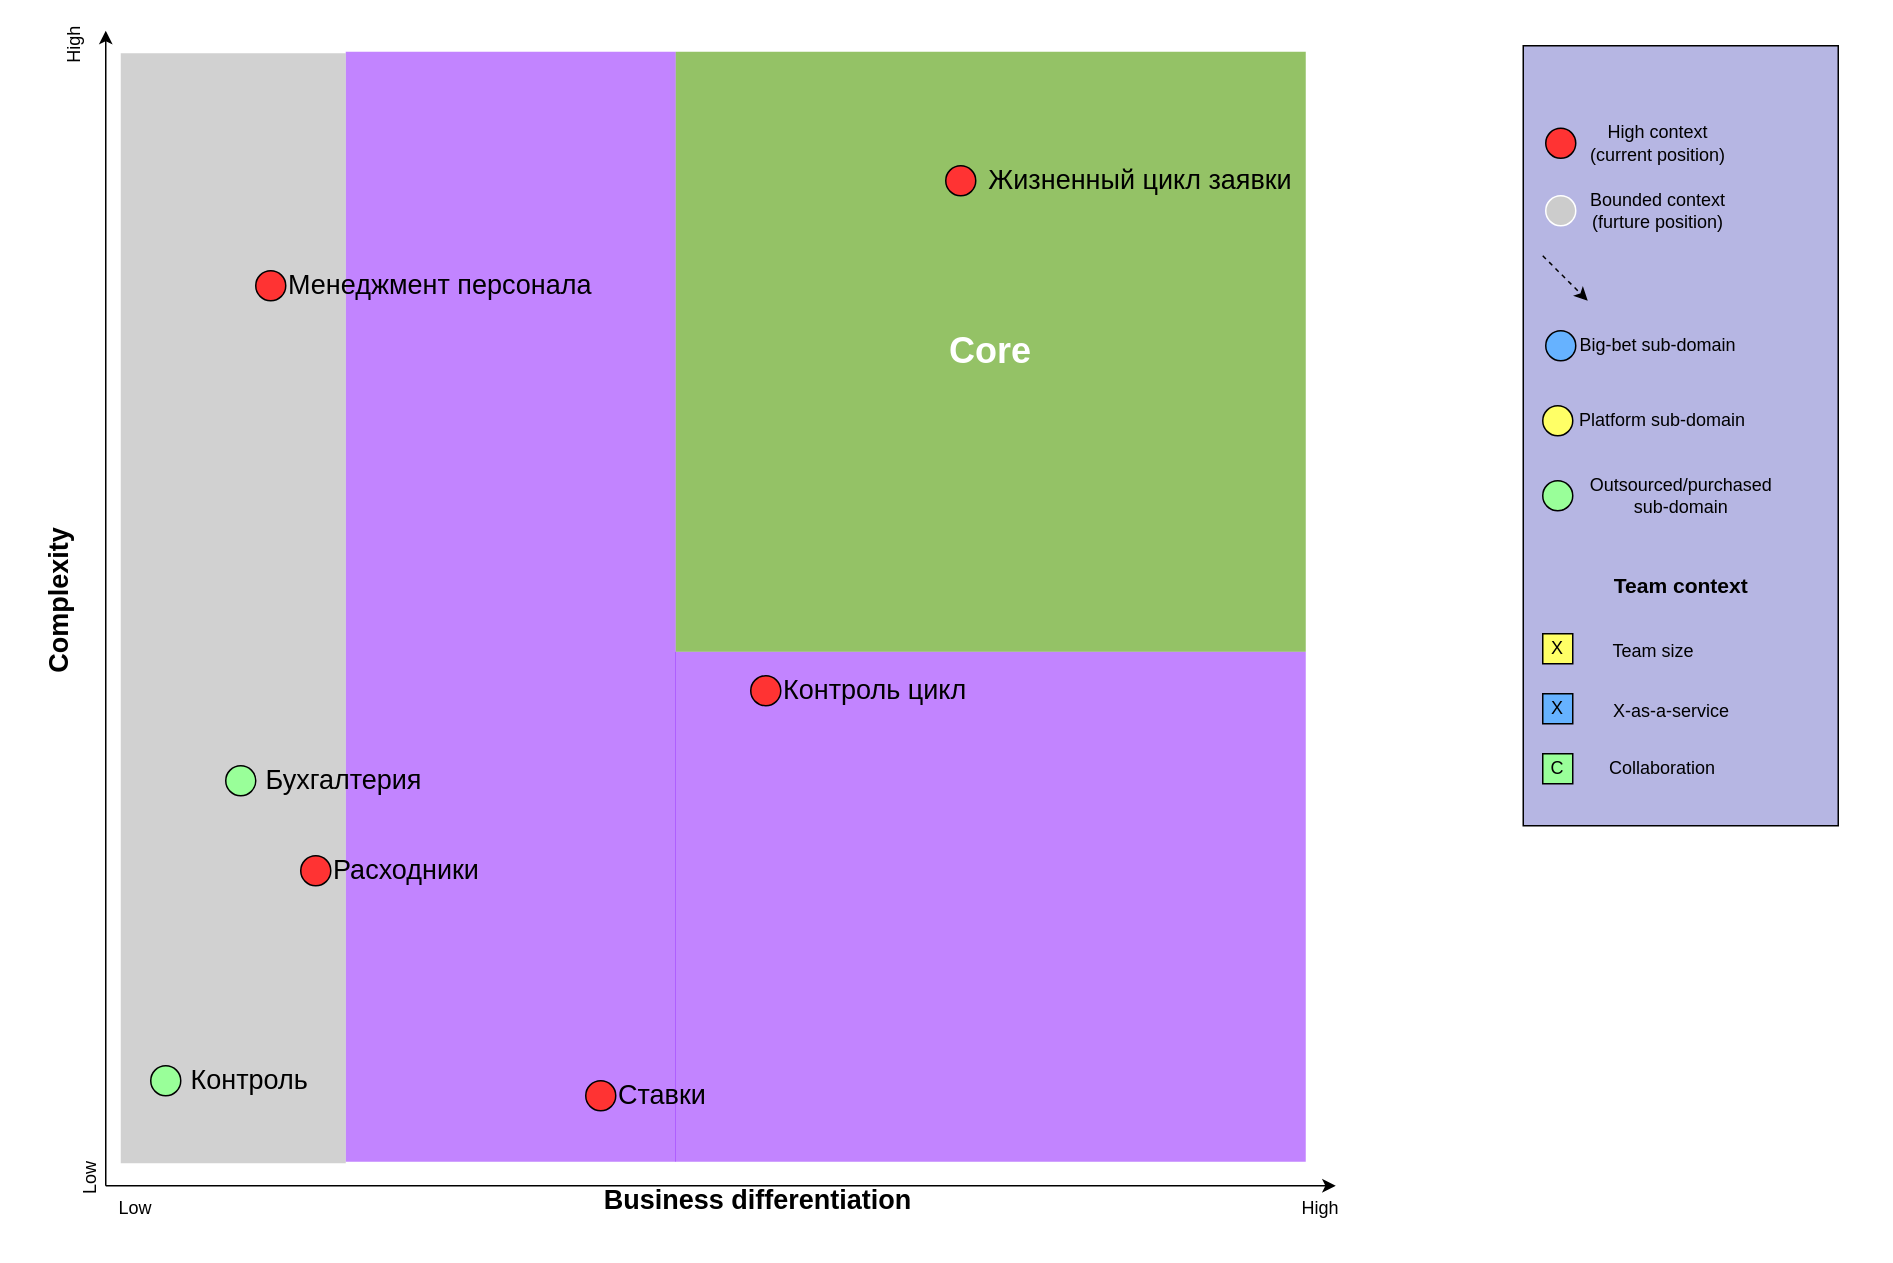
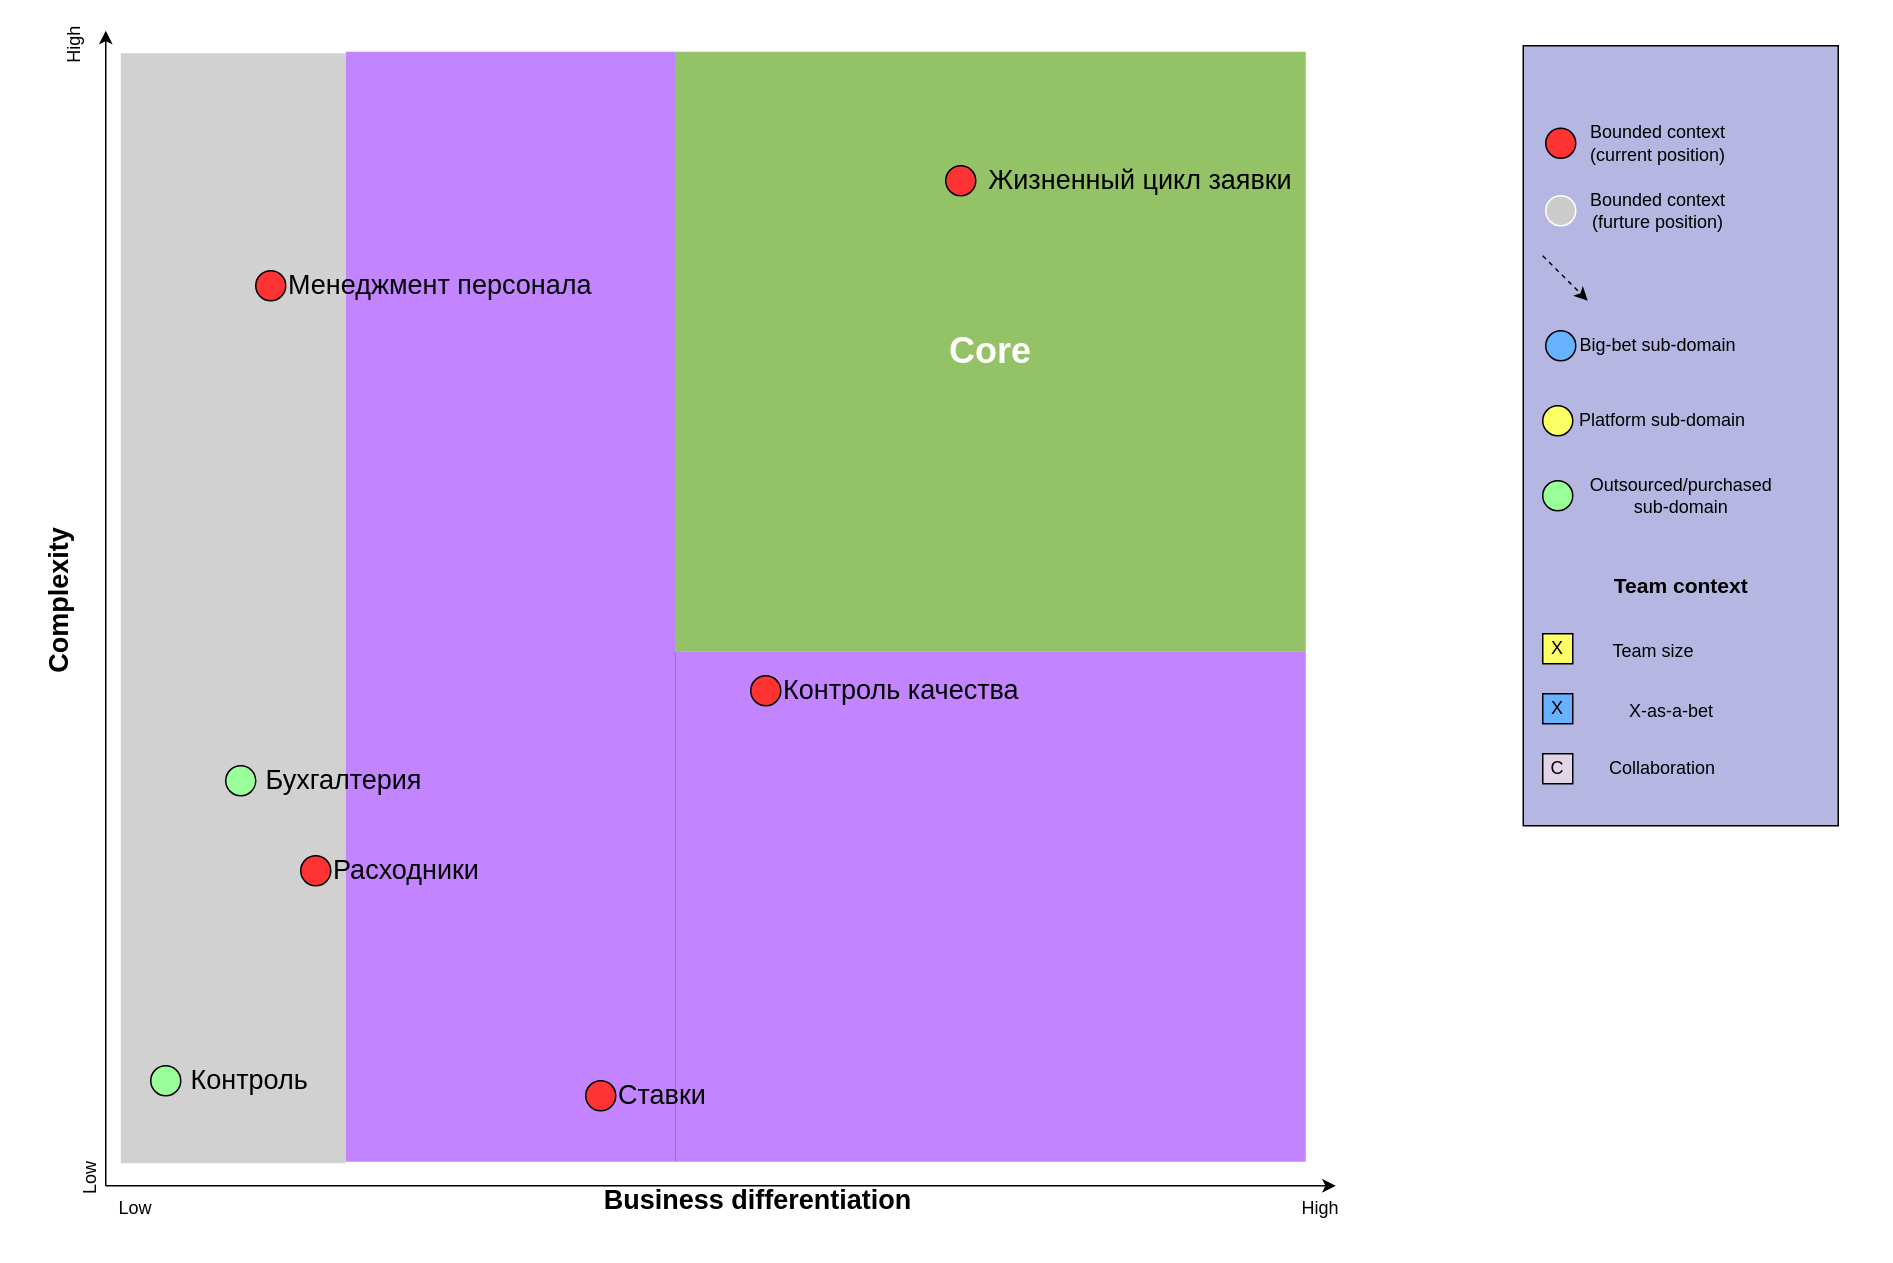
  <mxCell id="0" />
  <mxCell id="1" style="locked=1;" parent="0" />
  <mxCell id="2" value="" style="group" parent="1" vertex="1" connectable="0"><mxGeometry x="29.5" y="20" width="870.5" height="800" as="geometry" /></mxCell>
  <mxCell id="3" value="" style="rounded=0;whiteSpace=wrap;html=1;fillColor=#9933FF;strokeColor=none;connectable=0;fillOpacity=60;" parent="2" vertex="1"><mxGeometry x="200.5" y="14" width="220" height="740" as="geometry" /></mxCell>
  <mxCell id="4" value="" style="rounded=0;whiteSpace=wrap;html=1;fillColor=#9933FF;strokeColor=none;connectable=0;fillOpacity=60;" parent="2" vertex="1"><mxGeometry x="420" y="414" width="420.5" height="340" as="geometry" /></mxCell>
  <mxCell id="5" value="" style="endArrow=classic;html=1;" parent="2" edge="1"><mxGeometry width="50" height="50" relative="1" as="geometry"><mxPoint x="40.5" y="770" as="sourcePoint" /><mxPoint x="40.5" as="targetPoint" /></mxGeometry></mxCell>
  <mxCell id="6" value="&lt;h2&gt;Complexity&lt;/h2&gt;" style="text;html=1;strokeColor=none;fillColor=none;align=center;verticalAlign=middle;whiteSpace=wrap;rounded=0;rotation=-90;" parent="2" vertex="1"><mxGeometry x="-9.5" y="370" width="39" height="20" as="geometry" /></mxCell>
  <mxCell id="7" value="" style="endArrow=classic;html=1;" parent="2" edge="1"><mxGeometry width="50" height="50" relative="1" as="geometry"><mxPoint x="40.5" y="770" as="sourcePoint" /><mxPoint x="860.5" y="770" as="targetPoint" /></mxGeometry></mxCell>
  <mxCell id="8" value="&lt;h2&gt;Business differentiation&lt;/h2&gt;" style="text;html=1;strokeColor=none;fillColor=none;align=center;verticalAlign=middle;whiteSpace=wrap;rounded=0;" parent="2" vertex="1"><mxGeometry x="345.5" y="770" width="260" height="20" as="geometry" /></mxCell>
  <mxCell id="9" value="&lt;h1&gt;&lt;font color=&quot;#ffffff&quot;&gt;Core&lt;/font&gt;&lt;/h1&gt;" style="rounded=0;whiteSpace=wrap;html=1;fillColor=#4D9900;strokeColor=none;connectable=0;fillOpacity=60" parent="2" vertex="1"><mxGeometry x="420.5" y="14" width="420" height="400" as="geometry" /></mxCell>
  <mxCell id="10" value="" style="rounded=0;whiteSpace=wrap;html=1;fillColor=#B3B3B3;strokeColor=none;connectable=0;fillOpacity=60;" parent="2" vertex="1"><mxGeometry x="50.5" y="15" width="150" height="740" as="geometry" /></mxCell>
  <mxCell id="11" value="Low" style="text;html=1;strokeColor=none;fillColor=none;align=center;verticalAlign=middle;whiteSpace=wrap;rounded=0;rotation=-90;" parent="2" vertex="1"><mxGeometry x="10.5" y="755" width="40" height="20" as="geometry" /></mxCell>
  <mxCell id="12" value="High" style="text;html=1;strokeColor=none;fillColor=none;align=center;verticalAlign=middle;whiteSpace=wrap;rounded=0;rotation=-90;" parent="2" vertex="1"><mxGeometry width="40" height="20" as="geometry" /></mxCell>
  <mxCell id="13" value="Low" style="text;html=1;strokeColor=none;fillColor=none;align=center;verticalAlign=middle;whiteSpace=wrap;rounded=0;" parent="2" vertex="1"><mxGeometry x="40" y="775" width="40" height="20" as="geometry" /></mxCell>
  <mxCell id="14" value="High" style="text;html=1;strokeColor=none;fillColor=none;align=center;verticalAlign=middle;whiteSpace=wrap;rounded=0;" parent="2" vertex="1"><mxGeometry x="830.5" y="775" width="40" height="20" as="geometry" /></mxCell>
  <mxCell id="15" value="" style="rounded=0;whiteSpace=wrap;html=1;fillColor=#B6B6E3;connectable=0;" parent="1" vertex="1"><mxGeometry x="1015" y="30" width="210" height="520" as="geometry" /></mxCell>
  <mxCell id="16" value="&lt;h3&gt;Team context&lt;/h3&gt;" style="text;html=1;strokeColor=none;fillColor=none;align=center;verticalAlign=middle;whiteSpace=wrap;rounded=0;" parent="1" vertex="1"><mxGeometry x="1057.5" y="380" width="125" height="20" as="geometry" /></mxCell>
  <mxCell id="17" value="Bounded contexts" style="" parent="0" />
  <mxCell id="18" value="" style="group" parent="17" vertex="1" connectable="0"><mxGeometry x="1030" y="85" width="210" height="570" as="geometry" /></mxCell>
  <mxCell id="19" value="" style="group" parent="18" vertex="1" connectable="0"><mxGeometry width="210" height="570" as="geometry" /></mxCell>
  <mxCell id="20" value="" style="ellipse;whiteSpace=wrap;html=1;aspect=fixed;fillColor=#FF3333;" parent="19" vertex="1"><mxGeometry width="20" height="20" as="geometry" /></mxCell>
- <mxCell id="21" value="High context&lt;br&gt;(current position)" style="text;html=1;strokeColor=none;fillColor=none;align=center;verticalAlign=middle;whiteSpace=wrap;rounded=0;" parent="19" vertex="1"><mxGeometry x="20" width="110" height="20" as="geometry" /></mxCell>
+ <mxCell id="21" value="Bounded context&lt;br&gt;(current position)" style="text;html=1;strokeColor=none;fillColor=none;align=center;verticalAlign=middle;whiteSpace=wrap;rounded=0;" parent="19" vertex="1"><mxGeometry x="20" width="110" height="20" as="geometry" /></mxCell>
  <mxCell id="22" value="" style="group" parent="17" vertex="1" connectable="0"><mxGeometry x="630" y="110" width="240" height="20" as="geometry" /></mxCell>
  <mxCell id="23" value="" style="ellipse;whiteSpace=wrap;html=1;aspect=fixed;fillColor=#FF3333;" parent="22" vertex="1"><mxGeometry width="20" height="20" as="geometry" /></mxCell>
  <mxCell id="24" value="Жизненный цикл заявки" style="text;html=1;strokeColor=none;fillColor=none;align=center;verticalAlign=middle;whiteSpace=wrap;rounded=0;fontSize=18;" parent="22" vertex="1"><mxGeometry x="20" width="220" height="20" as="geometry" /></mxCell>
  <mxCell id="25" value="" style="group" parent="17" vertex="1" connectable="0"><mxGeometry x="1030" y="130" width="130" height="20" as="geometry" /></mxCell>
  <mxCell id="26" value="" style="ellipse;whiteSpace=wrap;html=1;aspect=fixed;fillColor=#CCCCCC;strokeColor=#FFFFFF;" parent="25" vertex="1"><mxGeometry width="20" height="20" as="geometry" /></mxCell>
  <mxCell id="27" value="Bounded context&lt;br&gt;(furture position)" style="text;html=1;strokeColor=none;fillColor=none;align=center;verticalAlign=middle;whiteSpace=wrap;rounded=0;" parent="25" vertex="1"><mxGeometry x="20" width="110" height="20" as="geometry" /></mxCell>
  <mxCell id="28" value="" style="group" parent="17" vertex="1" connectable="0"><mxGeometry x="220" y="410" width="130" height="20" as="geometry" /></mxCell>
  <mxCell id="29" value="" style="group" parent="17" vertex="1" connectable="0"><mxGeometry x="1028" y="170" width="160" height="30" as="geometry" /></mxCell>
  <mxCell id="30" value="" style="endArrow=classic;html=1;dashed=1;" parent="29" edge="1"><mxGeometry width="50" height="50" relative="1" as="geometry"><mxPoint as="sourcePoint" /><mxPoint x="30" y="30" as="targetPoint" /></mxGeometry></mxCell>
  <mxCell id="31" value="" style="group" parent="17" vertex="1" connectable="0"><mxGeometry x="1030" y="220" width="130" height="20" as="geometry" /></mxCell>
  <mxCell id="32" value="" style="group" parent="31" vertex="1" connectable="0"><mxGeometry width="130" height="20" as="geometry" /></mxCell>
  <mxCell id="33" value="" style="ellipse;whiteSpace=wrap;html=1;aspect=fixed;fillColor=#66B2FF;" parent="32" vertex="1"><mxGeometry width="20" height="20" as="geometry" /></mxCell>
  <mxCell id="34" value="Big-bet sub-domain" style="text;html=1;strokeColor=none;fillColor=none;align=center;verticalAlign=middle;whiteSpace=wrap;rounded=0;" parent="32" vertex="1"><mxGeometry x="20" width="110" height="20" as="geometry" /></mxCell>
  <mxCell id="35" value="" style="group" parent="17" vertex="1" connectable="0"><mxGeometry x="1028" y="270" width="140" height="20" as="geometry" /></mxCell>
  <mxCell id="36" value="" style="group" parent="35" vertex="1" connectable="0"><mxGeometry width="140" height="20" as="geometry" /></mxCell>
  <mxCell id="37" value="" style="ellipse;whiteSpace=wrap;html=1;aspect=fixed;fillColor=#FFFF66;" parent="36" vertex="1"><mxGeometry width="20" height="20" as="geometry" /></mxCell>
  <mxCell id="38" value="Platform sub-domain" style="text;html=1;strokeColor=none;fillColor=none;align=center;verticalAlign=middle;whiteSpace=wrap;rounded=0;" parent="36" vertex="1"><mxGeometry x="20" width="120" height="20" as="geometry" /></mxCell>
  <mxCell id="39" value="" style="group" parent="17" vertex="1" connectable="0"><mxGeometry x="1028" y="320" width="160" height="20" as="geometry" /></mxCell>
  <mxCell id="40" value="" style="group" parent="39" vertex="1" connectable="0"><mxGeometry width="160" height="20" as="geometry" /></mxCell>
  <mxCell id="41" value="" style="ellipse;whiteSpace=wrap;html=1;aspect=fixed;fillColor=#99FF99;" parent="40" vertex="1"><mxGeometry width="20" height="20" as="geometry" /></mxCell>
  <mxCell id="42" value="Outsourced/purchased sub-domain" style="text;html=1;strokeColor=none;fillColor=none;align=center;verticalAlign=middle;whiteSpace=wrap;rounded=0;" parent="40" vertex="1"><mxGeometry x="24.615" width="135.385" height="20" as="geometry" /></mxCell>
  <mxCell id="43" value="X" style="whiteSpace=wrap;html=1;aspect=fixed;fillColor=#FFFF66;" parent="17" vertex="1"><mxGeometry x="1028" y="422" width="20" height="20" as="geometry" /></mxCell>
  <mxCell id="44" value="X" style="whiteSpace=wrap;html=1;aspect=fixed;fillColor=#66B2FF;" parent="17" vertex="1"><mxGeometry x="1028" y="462" width="20" height="20" as="geometry" /></mxCell>
- <mxCell id="45" value="C" style="whiteSpace=wrap;html=1;aspect=fixed;fillColor=#99FF99;" parent="17" vertex="1"><mxGeometry x="1028" y="502" width="20" height="20" as="geometry" /></mxCell>
+ <mxCell id="45" value="C" style="whiteSpace=wrap;html=1;aspect=fixed;fillColor=#e1d5e7;" parent="17" vertex="1"><mxGeometry x="1028" y="502" width="20" height="20" as="geometry" /></mxCell>
  <mxCell id="46" value="Team size" style="text;html=1;strokeColor=none;fillColor=none;align=center;verticalAlign=middle;whiteSpace=wrap;rounded=0;" parent="17" vertex="1"><mxGeometry x="1062" y="424" width="80" height="20" as="geometry" /></mxCell>
- <mxCell id="47" value="X-as-a-service" style="text;html=1;strokeColor=none;fillColor=none;align=center;verticalAlign=middle;whiteSpace=wrap;rounded=0;" parent="17" vertex="1"><mxGeometry x="1068" y="464" width="92" height="20" as="geometry" /></mxCell>
+ <mxCell id="47" value="X-as-a-bet" style="text;html=1;strokeColor=none;fillColor=none;align=center;verticalAlign=middle;whiteSpace=wrap;rounded=0;" parent="17" vertex="1"><mxGeometry x="1068" y="464" width="92" height="20" as="geometry" /></mxCell>
  <mxCell id="48" value="Collaboration" style="text;html=1;strokeColor=none;fillColor=none;align=center;verticalAlign=middle;whiteSpace=wrap;rounded=0;" parent="17" vertex="1"><mxGeometry x="1088" y="502" width="40" height="20" as="geometry" /></mxCell>
  <mxCell id="49" value="" style="group;align=left;" vertex="1" connectable="0" parent="17"><mxGeometry x="170" y="180" width="240" height="20" as="geometry" /></mxCell>
  <mxCell id="50" value="" style="ellipse;whiteSpace=wrap;html=1;aspect=fixed;fillColor=#FF3333;" vertex="1" parent="49"><mxGeometry width="20" height="20" as="geometry" /></mxCell>
  <mxCell id="51" value="Менеджмент персонала" style="text;html=1;strokeColor=none;fillColor=none;align=left;verticalAlign=middle;whiteSpace=wrap;rounded=0;fontSize=18;" vertex="1" parent="49"><mxGeometry x="20" width="220" height="20" as="geometry" /></mxCell>
  <mxCell id="52" value="" style="group;align=left;" vertex="1" connectable="0" parent="17"><mxGeometry x="500" y="450" width="240" height="20" as="geometry" /></mxCell>
  <mxCell id="53" value="" style="ellipse;whiteSpace=wrap;html=1;aspect=fixed;fillColor=#FF3333;" vertex="1" parent="52"><mxGeometry width="20" height="20" as="geometry" /></mxCell>
- <mxCell id="54" value="Контроль цикл" style="text;html=1;strokeColor=none;fillColor=none;align=left;verticalAlign=middle;whiteSpace=wrap;rounded=0;fontSize=18;" vertex="1" parent="52"><mxGeometry x="20" width="220" height="20" as="geometry" /></mxCell>
+ <mxCell id="54" value="Контроль качества" style="text;html=1;strokeColor=none;fillColor=none;align=left;verticalAlign=middle;whiteSpace=wrap;rounded=0;fontSize=18;" vertex="1" parent="52"><mxGeometry x="20" width="220" height="20" as="geometry" /></mxCell>
  <mxCell id="55" style="edgeStyle=orthogonalEdgeStyle;rounded=0;orthogonalLoop=1;jettySize=auto;html=1;exitX=0.5;exitY=1;exitDx=0;exitDy=0;" edge="1" parent="52" source="54" target="54"><mxGeometry relative="1" as="geometry" /></mxCell>
  <mxCell id="56" value="" style="group;align=left;" vertex="1" connectable="0" parent="17"><mxGeometry x="390" y="720" width="240" height="20" as="geometry" /></mxCell>
  <mxCell id="57" value="" style="ellipse;whiteSpace=wrap;html=1;aspect=fixed;fillColor=#FF3333;" vertex="1" parent="56"><mxGeometry width="20" height="20" as="geometry" /></mxCell>
  <mxCell id="58" value="Ставки" style="text;html=1;strokeColor=none;fillColor=none;align=left;verticalAlign=middle;whiteSpace=wrap;rounded=0;fontSize=18;" vertex="1" parent="56"><mxGeometry x="20" width="220" height="20" as="geometry" /></mxCell>
  <mxCell id="59" value="" style="group;align=left;" vertex="1" connectable="0" parent="17"><mxGeometry x="200" y="570" width="240" height="20" as="geometry" /></mxCell>
  <mxCell id="60" value="" style="ellipse;whiteSpace=wrap;html=1;aspect=fixed;fillColor=#FF3333;" vertex="1" parent="59"><mxGeometry width="20" height="20" as="geometry" /></mxCell>
  <mxCell id="61" value="Расходники" style="text;html=1;strokeColor=none;fillColor=none;align=left;verticalAlign=middle;whiteSpace=wrap;rounded=0;fontSize=18;" vertex="1" parent="59"><mxGeometry x="20" width="220" height="20" as="geometry" /></mxCell>
  <mxCell id="62" value="" style="group;align=left;" vertex="1" connectable="0" parent="17"><mxGeometry x="100" y="710" width="160" height="20" as="geometry" /></mxCell>
  <mxCell id="63" value="" style="group" vertex="1" connectable="0" parent="62"><mxGeometry width="160" height="20" as="geometry" /></mxCell>
  <mxCell id="64" value="" style="ellipse;whiteSpace=wrap;html=1;aspect=fixed;fillColor=#99FF99;" vertex="1" parent="63"><mxGeometry width="20" height="20" as="geometry" /></mxCell>
  <mxCell id="65" value="&lt;span style=&quot;font-size: 18px;&quot;&gt;Контроль&lt;/span&gt;" style="text;html=1;strokeColor=none;fillColor=none;align=left;verticalAlign=middle;whiteSpace=wrap;rounded=0;" vertex="1" parent="63"><mxGeometry x="24.615" width="135.385" height="20" as="geometry" /></mxCell>
  <mxCell id="66" value="" style="group;align=left;" vertex="1" connectable="0" parent="17"><mxGeometry x="150" y="510" width="160" height="20" as="geometry" /></mxCell>
  <mxCell id="67" value="" style="group" vertex="1" connectable="0" parent="66"><mxGeometry width="160" height="20" as="geometry" /></mxCell>
  <mxCell id="68" value="" style="ellipse;whiteSpace=wrap;html=1;aspect=fixed;fillColor=#99FF99;" vertex="1" parent="67"><mxGeometry width="20" height="20" as="geometry" /></mxCell>
  <mxCell id="69" value="&lt;span style=&quot;font-size: 18px;&quot;&gt;Бухгалтерия&lt;/span&gt;" style="text;html=1;strokeColor=none;fillColor=none;align=left;verticalAlign=middle;whiteSpace=wrap;rounded=0;" vertex="1" parent="67"><mxGeometry x="24.615" width="135.385" height="20" as="geometry" /></mxCell>
